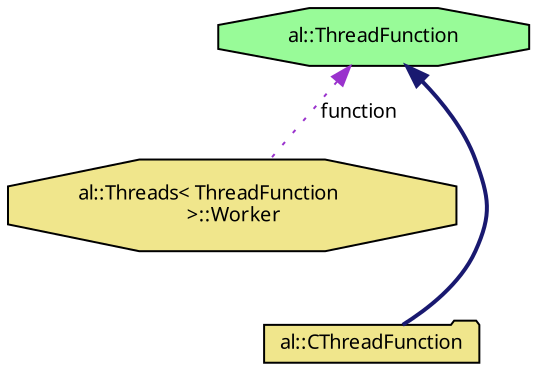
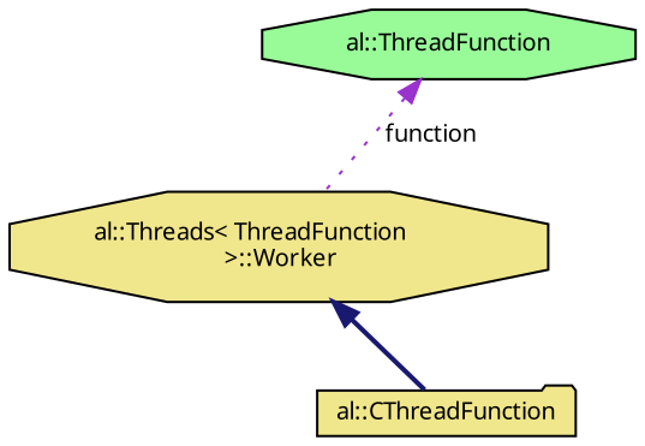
  digraph {
    node [color=black fillcolor=khaki fontname="FreeSans.ttf" fontsize=10 shape=octagon style=filled]
    edge [dir=back fontname="FreeSans.ttf" fontsize=10 labelfontname="FreeSans.ttf" labelfontsize=10]
    n1 [height=0.2 label="al::Threads\< ThreadFunction\l \>::Worker" width=0.4]
    n2 [fillcolor=palegreen height=0.2 label="al::ThreadFunction" width=0.4]
    n3 [height=0.2 label="al::CThreadFunction" shape=folder width=0.4]
    n2 -> n1 [color=darkorchid3 label=" function" style=dotted]
-   n2 -> n3 [color=midnightblue style=bold]
+   n1 -> n3 [color=midnightblue style=bold]
  }
